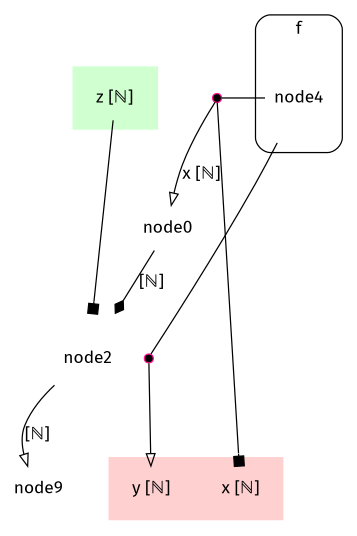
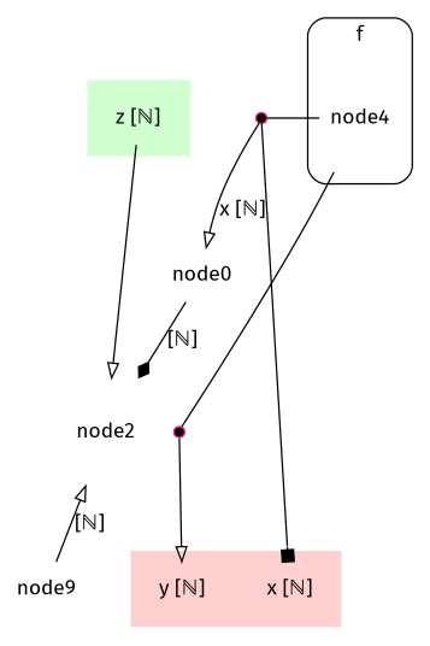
  digraph {
    fontname="Fira Sans"
    rankdir=TB
    node [color=deeppink fontname="Fira Sans" shape=none]
    edge [fontname="Fira Sans"]
    n1 [label="z [ℕ]"]
    node4 [color=black fixedsize=true height=1.0]
    n3 [color=black label="x [ℕ]"]
    n4 [color=blue label="y [ℕ]"]
    node2 [color=purple fixedsize=true height=1.0]
    n6 [color=black fixedsize=true label=node0 shape=plaintext]
    node5 [fillcolor=black shape=point style=filled width=0.1]
    node6 [fillcolor=black shape=point style=filled width=0.1]
    node9 [color=blue fixedsize=true shape=plaintext]
    subgraph cluster_1 {
      bgcolor="#d0FFd0"
      color=white
      shape=plaintext
      n1
    }
    subgraph cluster_2 {
      label=f
      shape=box
      style=rounded
      node4
    }
    subgraph cluster_3 {
      bgcolor="#FFd0d0"
      color=white
      shape=plaintext
      n3
      n4
    }
-   n1 -> node2 [arrowhead=box]
+   n1 -> node2 [arrowhead=onormal]
    n1 -> n6 [style=invis]
    node4 -> node5 [constraint=false dir=none weight=0]
    node4 -> node6 [constraint=false dir=none weight=0]
    node2 -> n4 [style=invis]
-   node2 -> node9 [arrowhead=onormal label="[ℕ]"]
+   node9 -> node2 [arrowhead=onormal label="[ℕ]"]
    n6 -> n4 [style=invis]
    n6 -> node2 [arrowhead=diamond label="[ℕ]"]
    node5 -> n4 [arrowhead=onormal]
    node6 -> n3 [arrowhead=box]
    node6 -> n6 [arrowhead=onormal label="x [ℕ]"]
  }
